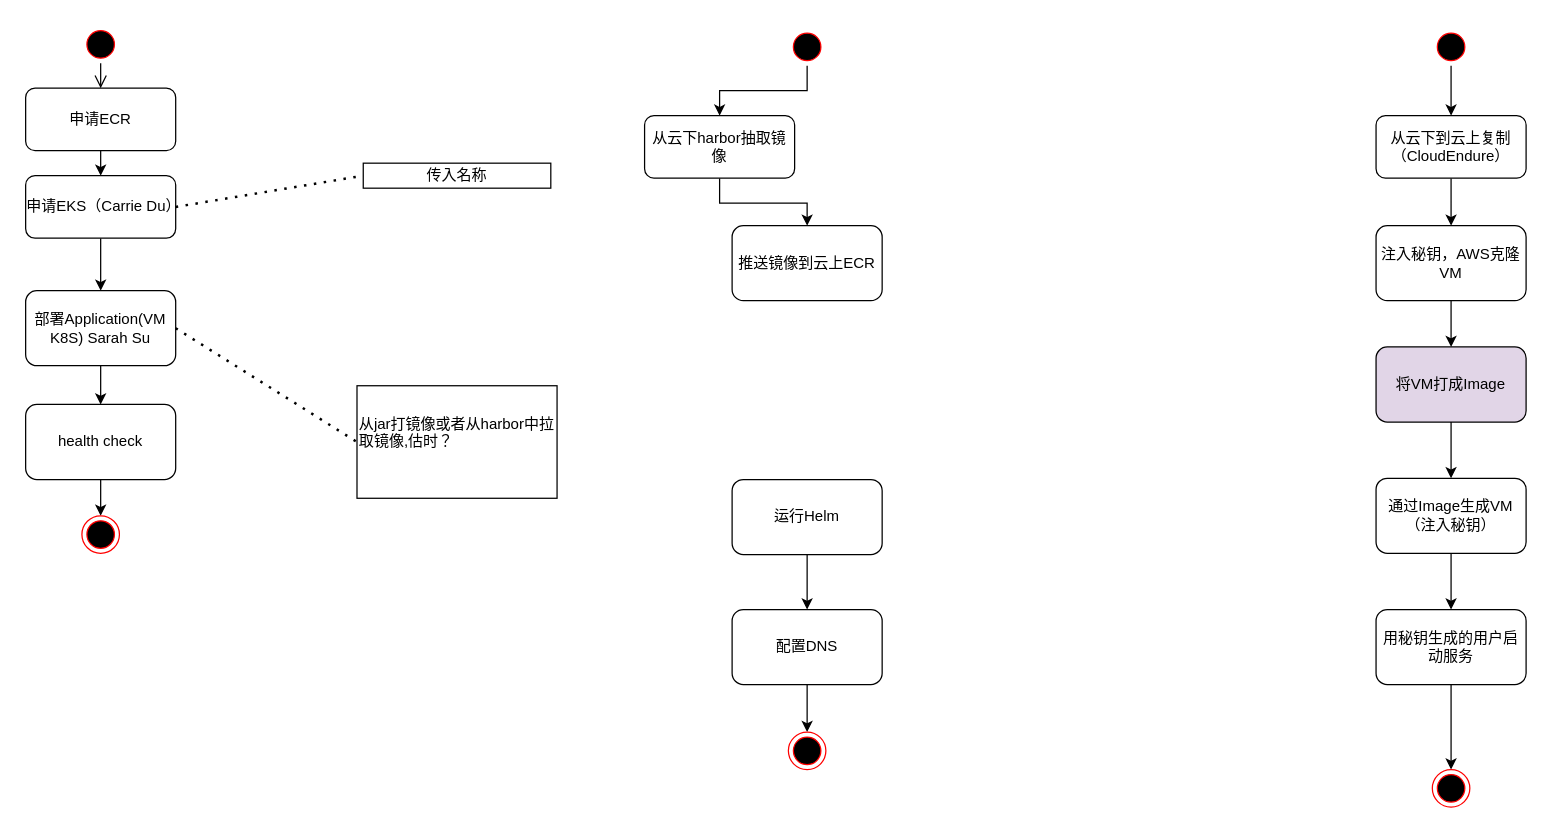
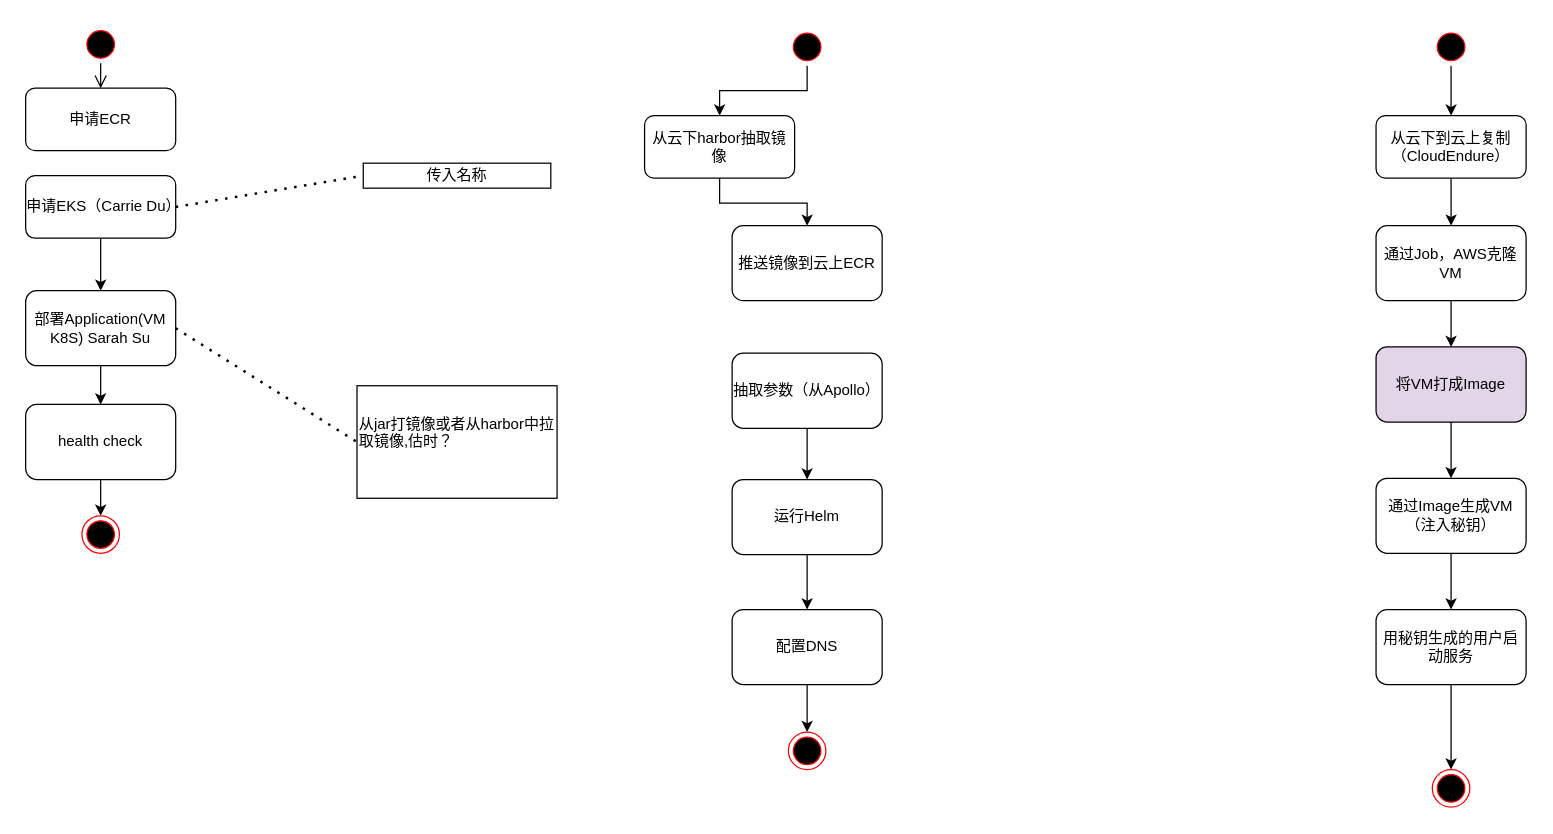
  <mxCell id="0" />
  <mxCell id="1" parent="0" />
  <mxCell id="2" value="" style="ellipse;html=1;shape=startState;fillColor=#000000;strokeColor=#ff0000;" parent="1" vertex="1"><mxGeometry x="65" y="20" width="30" height="30" as="geometry" /></mxCell>
  <mxCell id="3" value="" style="edgeStyle=orthogonalEdgeStyle;html=1;verticalAlign=bottom;endArrow=open;endSize=8;entryX=0.5;entryY=0;entryDx=0;entryDy=0;" parent="1" source="2" target="14" edge="1"><mxGeometry relative="1" as="geometry"><mxPoint x="35" y="170" as="targetPoint" /></mxGeometry></mxCell>
  <mxCell id="4" value="" style="edgeStyle=orthogonalEdgeStyle;rounded=0;orthogonalLoop=1;jettySize=auto;html=1;entryX=0.5;entryY=0;entryDx=0;entryDy=0;" parent="1" source="5" target="6" edge="1"><mxGeometry relative="1" as="geometry"><mxPoint x="240" y="252" as="targetPoint" /></mxGeometry></mxCell>
  <mxCell id="5" value="&lt;div&gt;申请EKS（Carrie Du）&lt;/div&gt;" style="rounded=1;whiteSpace=wrap;html=1;" parent="1" vertex="1"><mxGeometry x="20" y="140" width="120" height="50" as="geometry" /></mxCell>
  <mxCell id="6" value="&lt;div&gt;部署Application(VM K8S) Sarah Su&lt;br&gt;&lt;/div&gt;" style="whiteSpace=wrap;html=1;rounded=1;" parent="1" vertex="1"><mxGeometry x="20" y="232" width="120" height="60" as="geometry" /></mxCell>
  <mxCell id="7" style="edgeStyle=orthogonalEdgeStyle;rounded=0;orthogonalLoop=1;jettySize=auto;html=1;exitX=0.5;exitY=1;exitDx=0;exitDy=0;entryX=0.5;entryY=0;entryDx=0;entryDy=0;" parent="1" source="8" target="9" edge="1"><mxGeometry relative="1" as="geometry" /></mxCell>
  <mxCell id="8" value="health check" style="whiteSpace=wrap;html=1;rounded=1;" parent="1" vertex="1"><mxGeometry x="20" y="323" width="120" height="60" as="geometry" /></mxCell>
  <mxCell id="9" value="" style="ellipse;html=1;shape=endState;fillColor=#000000;strokeColor=#ff0000;" parent="1" vertex="1"><mxGeometry x="65" y="412" width="30" height="30" as="geometry" /></mxCell>
  <mxCell id="10" value="" style="endArrow=none;dashed=1;html=1;dashPattern=1 3;strokeWidth=2;entryX=0;entryY=0.5;entryDx=0;entryDy=0;exitX=1;exitY=0.5;exitDx=0;exitDy=0;" parent="1" source="5" target="15" edge="1"><mxGeometry width="50" height="50" relative="1" as="geometry"><mxPoint x="140" y="278" as="sourcePoint" /><mxPoint x="250" y="245" as="targetPoint" /></mxGeometry></mxCell>
  <mxCell id="11" value="&lt;div align=&quot;left&quot;&gt;从jar打镜像或者从harbor中拉取镜像,估时？&lt;/div&gt;&lt;div align=&quot;left&quot;&gt;&lt;br&gt;&lt;/div&gt;" style="text;html=1;align=left;verticalAlign=middle;whiteSpace=wrap;rounded=0;sketch=0;strokeColor=#000000;" parent="1" vertex="1"><mxGeometry x="285" y="308" width="160" height="90" as="geometry" /></mxCell>
  <mxCell id="12" value="" style="endArrow=none;dashed=1;html=1;dashPattern=1 3;strokeWidth=2;entryX=0;entryY=0.5;entryDx=0;entryDy=0;exitX=1;exitY=0.5;exitDx=0;exitDy=0;" parent="1" source="6" target="11" edge="1"><mxGeometry width="50" height="50" relative="1" as="geometry"><mxPoint x="140" y="278" as="sourcePoint" /><mxPoint x="290" y="220" as="targetPoint" /></mxGeometry></mxCell>
- <mxCell id="13" style="edgeStyle=orthogonalEdgeStyle;rounded=0;orthogonalLoop=1;jettySize=auto;html=1;exitX=0.5;exitY=1;exitDx=0;exitDy=0;entryX=0.5;entryY=0;entryDx=0;entryDy=0;strokeColor=#000000;" parent="1" source="14" target="5" edge="1"><mxGeometry relative="1" as="geometry" /></mxCell>
  <mxCell id="14" value="申请ECR" style="rounded=1;whiteSpace=wrap;html=1;" parent="1" vertex="1"><mxGeometry x="20" y="70" width="120" height="50" as="geometry" /></mxCell>
  <mxCell id="15" value="传入名称" style="text;html=1;align=center;verticalAlign=middle;whiteSpace=wrap;rounded=0;sketch=0;strokeColor=#000000;" parent="1" vertex="1"><mxGeometry x="290" y="130" width="150" height="20" as="geometry" /></mxCell>
  <mxCell id="16" value="" style="ellipse;html=1;shape=startState;fillColor=#000000;strokeColor=#ff0000;" parent="1" vertex="1"><mxGeometry x="630" y="22" width="30" height="30" as="geometry" /></mxCell>
  <mxCell id="17" value="" style="edgeStyle=orthogonalEdgeStyle;rounded=0;orthogonalLoop=1;jettySize=auto;html=1;strokeColor=#000000;exitX=0.5;exitY=1;exitDx=0;exitDy=0;entryX=0.5;entryY=0;entryDx=0;entryDy=0;" parent="1" source="16" target="19" edge="1"><mxGeometry relative="1" as="geometry"><mxPoint x="750" y="52" as="targetPoint" /></mxGeometry></mxCell>
  <mxCell id="18" value="" style="edgeStyle=orthogonalEdgeStyle;rounded=0;orthogonalLoop=1;jettySize=auto;html=1;strokeColor=#000000;" parent="1" source="19" target="20" edge="1"><mxGeometry relative="1" as="geometry" /></mxCell>
  <mxCell id="19" value="从云下harbor抽取镜像" style="rounded=1;whiteSpace=wrap;html=1;" parent="1" vertex="1"><mxGeometry x="515" y="92" width="120" height="50" as="geometry" /></mxCell>
  <mxCell id="20" value="推送镜像到云上ECR" style="whiteSpace=wrap;html=1;rounded=1;" parent="1" vertex="1"><mxGeometry x="585" y="180" width="120" height="60" as="geometry" /></mxCell>
+ <mxCell id="21" value="" style="edgeStyle=orthogonalEdgeStyle;rounded=0;orthogonalLoop=1;jettySize=auto;html=1;strokeColor=#000000;" parent="1" source="22" target="25" edge="1"><mxGeometry relative="1" as="geometry" /></mxCell>
+ <mxCell id="22" value="抽取参数（从Apollo）" style="whiteSpace=wrap;html=1;rounded=1;" parent="1" vertex="1"><mxGeometry x="585" y="282" width="120" height="60" as="geometry" /></mxCell>
  <mxCell id="23" style="edgeStyle=orthogonalEdgeStyle;rounded=0;orthogonalLoop=1;jettySize=auto;html=1;entryX=0.5;entryY=0;entryDx=0;entryDy=0;strokeColor=#000000;exitX=0.5;exitY=1;exitDx=0;exitDy=0;" parent="1" source="41" target="26" edge="1"><mxGeometry relative="1" as="geometry"><mxPoint x="540" y="522" as="sourcePoint" /></mxGeometry></mxCell>
  <mxCell id="24" value="" style="edgeStyle=orthogonalEdgeStyle;rounded=0;orthogonalLoop=1;jettySize=auto;html=1;" edge="1" parent="1" source="25" target="41"><mxGeometry relative="1" as="geometry" /></mxCell>
  <mxCell id="25" value="运行Helm" style="whiteSpace=wrap;html=1;rounded=1;" parent="1" vertex="1"><mxGeometry x="585" y="383" width="120" height="60" as="geometry" /></mxCell>
  <mxCell id="26" value="" style="ellipse;html=1;shape=endState;fillColor=#000000;strokeColor=#ff0000;" parent="1" vertex="1"><mxGeometry x="630" y="585" width="30" height="30" as="geometry" /></mxCell>
  <mxCell id="27" value="" style="ellipse;html=1;shape=startState;fillColor=#000000;strokeColor=#ff0000;" parent="1" vertex="1"><mxGeometry x="1145" y="22" width="30" height="30" as="geometry" /></mxCell>
  <mxCell id="28" value="" style="edgeStyle=orthogonalEdgeStyle;rounded=0;orthogonalLoop=1;jettySize=auto;html=1;strokeColor=#000000;exitX=0.5;exitY=1;exitDx=0;exitDy=0;entryX=0.5;entryY=0;entryDx=0;entryDy=0;" parent="1" source="27" target="30" edge="1"><mxGeometry relative="1" as="geometry"><mxPoint x="1265" y="52" as="targetPoint" /></mxGeometry></mxCell>
  <mxCell id="29" value="" style="edgeStyle=orthogonalEdgeStyle;rounded=0;orthogonalLoop=1;jettySize=auto;html=1;strokeColor=#000000;entryX=0.5;entryY=0;entryDx=0;entryDy=0;" parent="1" source="30" target="39" edge="1"><mxGeometry relative="1" as="geometry"><mxPoint x="1160" y="172" as="targetPoint" /></mxGeometry></mxCell>
  <mxCell id="30" value="从云下到云上复制（CloudEndure）" style="rounded=1;whiteSpace=wrap;html=1;" parent="1" vertex="1"><mxGeometry x="1100" y="92" width="120" height="50" as="geometry" /></mxCell>
  <mxCell id="31" value="" style="edgeStyle=orthogonalEdgeStyle;rounded=0;orthogonalLoop=1;jettySize=auto;html=1;strokeColor=#000000;" parent="1" source="32" target="34" edge="1"><mxGeometry relative="1" as="geometry" /></mxCell>
  <mxCell id="32" value="将VM打成Image" style="whiteSpace=wrap;html=1;rounded=1;fillColor=#e1d5e7;" parent="1" vertex="1"><mxGeometry x="1100" y="277" width="120" height="60" as="geometry" /></mxCell>
  <mxCell id="33" value="" style="edgeStyle=orthogonalEdgeStyle;rounded=0;orthogonalLoop=1;jettySize=auto;html=1;strokeColor=#000000;" parent="1" source="34" target="36" edge="1"><mxGeometry relative="1" as="geometry" /></mxCell>
  <mxCell id="34" value="通过Image生成VM（注入秘钥）" style="whiteSpace=wrap;html=1;rounded=1;" parent="1" vertex="1"><mxGeometry x="1100" y="382" width="120" height="60" as="geometry" /></mxCell>
  <mxCell id="35" style="edgeStyle=orthogonalEdgeStyle;rounded=0;orthogonalLoop=1;jettySize=auto;html=1;exitX=0.5;exitY=1;exitDx=0;exitDy=0;entryX=0.5;entryY=0;entryDx=0;entryDy=0;strokeColor=#000000;" parent="1" source="36" target="37" edge="1"><mxGeometry relative="1" as="geometry" /></mxCell>
  <mxCell id="36" value="用秘钥生成的用户启动服务" style="whiteSpace=wrap;html=1;rounded=1;" parent="1" vertex="1"><mxGeometry x="1100" y="487" width="120" height="60" as="geometry" /></mxCell>
  <mxCell id="37" value="" style="ellipse;html=1;shape=endState;fillColor=#000000;strokeColor=#ff0000;" parent="1" vertex="1"><mxGeometry x="1145" y="615" width="30" height="30" as="geometry" /></mxCell>
  <mxCell id="38" value="" style="edgeStyle=orthogonalEdgeStyle;rounded=0;orthogonalLoop=1;jettySize=auto;html=1;strokeColor=#000000;entryX=0.5;entryY=0;entryDx=0;entryDy=0;" parent="1" source="39" target="32" edge="1"><mxGeometry relative="1" as="geometry"><mxPoint x="1260" y="272" as="targetPoint" /><Array as="points"><mxPoint x="1160" y="277" /><mxPoint x="1160" y="277" /></Array></mxGeometry></mxCell>
- <mxCell id="39" value="注入秘钥，AWS克隆VM" style="whiteSpace=wrap;html=1;rounded=1;" parent="1" vertex="1"><mxGeometry x="1100" y="180" width="120" height="60" as="geometry" /></mxCell>
+ <mxCell id="39" value="通过Job，AWS克隆VM" style="whiteSpace=wrap;html=1;rounded=1;" parent="1" vertex="1"><mxGeometry x="1100" y="180" width="120" height="60" as="geometry" /></mxCell>
  <mxCell id="40" value="" style="edgeStyle=orthogonalEdgeStyle;rounded=0;orthogonalLoop=1;jettySize=auto;html=1;entryX=0.5;entryY=0;entryDx=0;entryDy=0;exitX=0.5;exitY=1;exitDx=0;exitDy=0;" edge="1" parent="1" source="6" target="8"><mxGeometry relative="1" as="geometry"><mxPoint x="99" y="200" as="sourcePoint" /><mxPoint x="80" y="402" as="targetPoint" /></mxGeometry></mxCell>
  <mxCell id="41" value="&lt;div&gt;配置DNS&lt;/div&gt;" style="whiteSpace=wrap;html=1;rounded=1;" vertex="1" parent="1"><mxGeometry x="585" y="487" width="120" height="60" as="geometry" /></mxCell>
